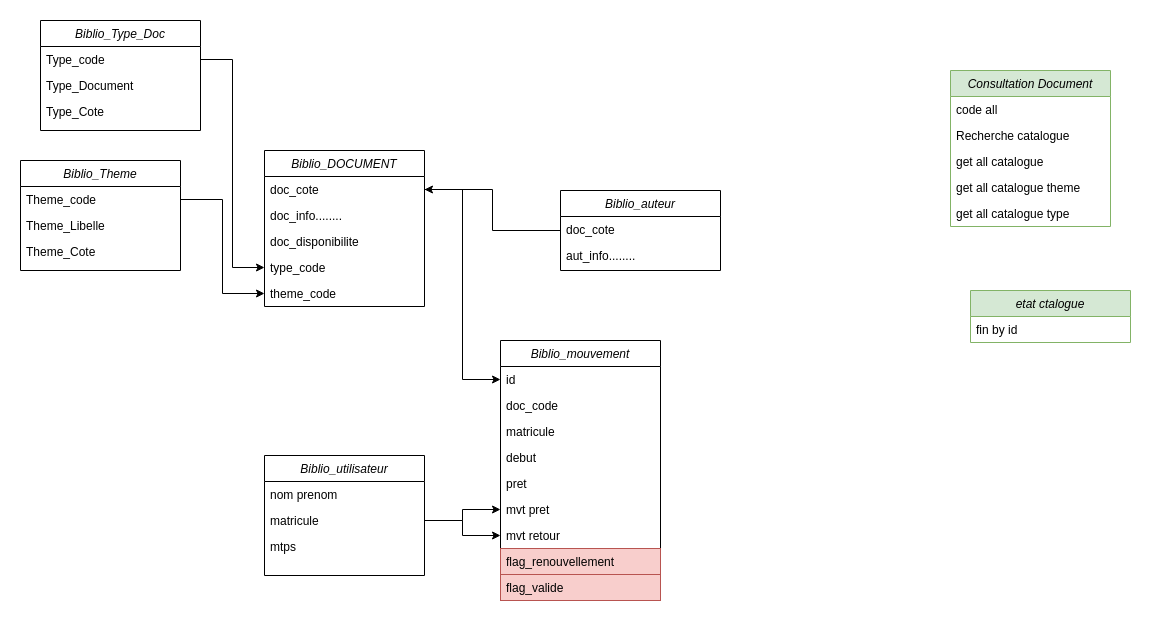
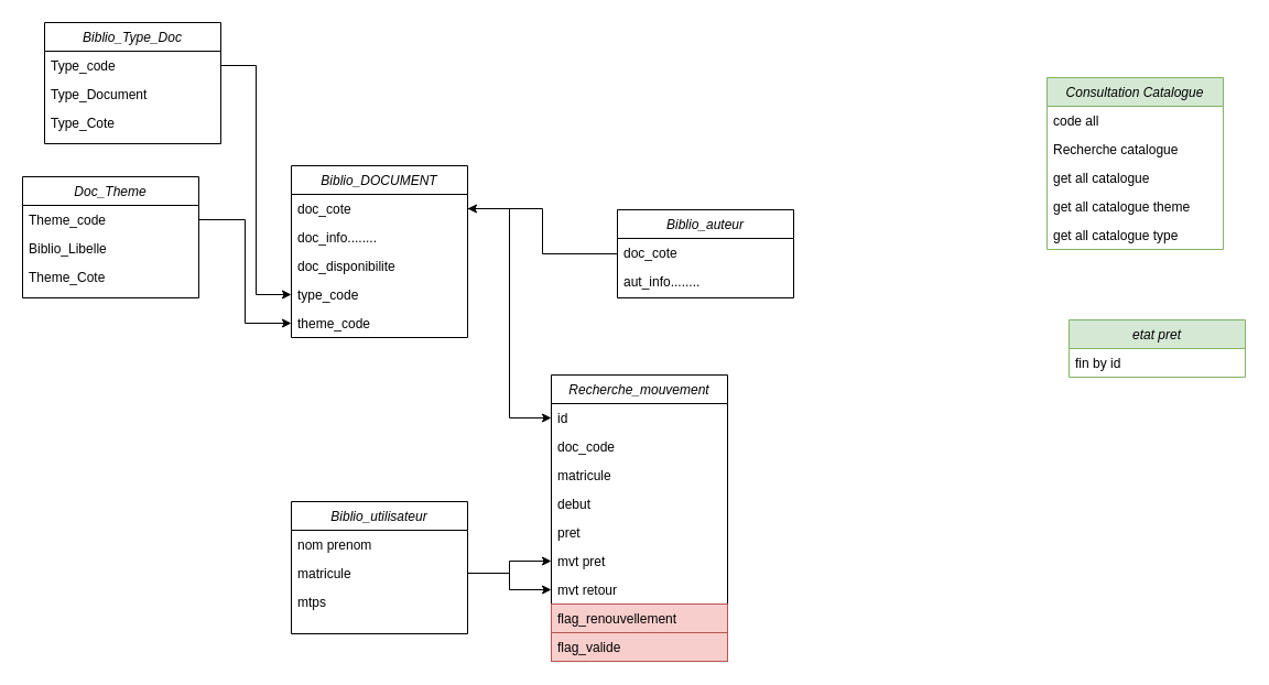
  <mxCell id="0" />
  <mxCell id="1" parent="0" />
  <mxCell id="2" value="Biblio_Type_Doc" style="swimlane;fontStyle=2;align=center;verticalAlign=top;childLayout=stackLayout;horizontal=1;startSize=26;horizontalStack=0;resizeParent=1;resizeLast=0;collapsible=1;marginBottom=0;rounded=0;shadow=0;strokeWidth=1;" parent="1" vertex="1"><mxGeometry x="40" y="20" width="160" height="110" as="geometry"><mxRectangle x="230" y="140" width="160" height="26" as="alternateBounds" /></mxGeometry></mxCell>
  <mxCell id="3" value="Type_code" style="text;align=left;verticalAlign=top;spacingLeft=4;spacingRight=4;overflow=hidden;rotatable=0;points=[[0,0.5],[1,0.5]];portConstraint=eastwest;" parent="2" vertex="1"><mxGeometry y="26" width="160" height="26" as="geometry" /></mxCell>
  <mxCell id="4" value="Type_Document" style="text;align=left;verticalAlign=top;spacingLeft=4;spacingRight=4;overflow=hidden;rotatable=0;points=[[0,0.5],[1,0.5]];portConstraint=eastwest;rounded=0;shadow=0;html=0;" parent="2" vertex="1"><mxGeometry y="52" width="160" height="26" as="geometry" /></mxCell>
  <mxCell id="5" value="Type_Cote" style="text;align=left;verticalAlign=top;spacingLeft=4;spacingRight=4;overflow=hidden;rotatable=0;points=[[0,0.5],[1,0.5]];portConstraint=eastwest;rounded=0;shadow=0;html=0;" parent="2" vertex="1"><mxGeometry y="78" width="160" height="26" as="geometry" /></mxCell>
- <mxCell id="6" value="Biblio_Theme" style="swimlane;fontStyle=2;align=center;verticalAlign=top;childLayout=stackLayout;horizontal=1;startSize=26;horizontalStack=0;resizeParent=1;resizeLast=0;collapsible=1;marginBottom=0;rounded=0;shadow=0;strokeWidth=1;" parent="1" vertex="1"><mxGeometry x="20" y="160" width="160" height="110" as="geometry"><mxRectangle x="230" y="140" width="160" height="26" as="alternateBounds" /></mxGeometry></mxCell>
+ <mxCell id="6" value="Doc_Theme" style="swimlane;fontStyle=2;align=center;verticalAlign=top;childLayout=stackLayout;horizontal=1;startSize=26;horizontalStack=0;resizeParent=1;resizeLast=0;collapsible=1;marginBottom=0;rounded=0;shadow=0;strokeWidth=1;" parent="1" vertex="1"><mxGeometry x="20" y="160" width="160" height="110" as="geometry"><mxRectangle x="230" y="140" width="160" height="26" as="alternateBounds" /></mxGeometry></mxCell>
  <mxCell id="7" value="Theme_code" style="text;align=left;verticalAlign=top;spacingLeft=4;spacingRight=4;overflow=hidden;rotatable=0;points=[[0,0.5],[1,0.5]];portConstraint=eastwest;" parent="6" vertex="1"><mxGeometry y="26" width="160" height="26" as="geometry" /></mxCell>
- <mxCell id="8" value="Theme_Libelle" style="text;align=left;verticalAlign=top;spacingLeft=4;spacingRight=4;overflow=hidden;rotatable=0;points=[[0,0.5],[1,0.5]];portConstraint=eastwest;rounded=0;shadow=0;html=0;" parent="6" vertex="1"><mxGeometry y="52" width="160" height="26" as="geometry" /></mxCell>
+ <mxCell id="8" value="Biblio_Libelle" style="text;align=left;verticalAlign=top;spacingLeft=4;spacingRight=4;overflow=hidden;rotatable=0;points=[[0,0.5],[1,0.5]];portConstraint=eastwest;rounded=0;shadow=0;html=0;" parent="6" vertex="1"><mxGeometry y="52" width="160" height="26" as="geometry" /></mxCell>
  <mxCell id="9" value="Theme_Cote" style="text;align=left;verticalAlign=top;spacingLeft=4;spacingRight=4;overflow=hidden;rotatable=0;points=[[0,0.5],[1,0.5]];portConstraint=eastwest;rounded=0;shadow=0;html=0;" parent="6" vertex="1"><mxGeometry y="78" width="160" height="26" as="geometry" /></mxCell>
  <mxCell id="10" value="Biblio_DOCUMENT" style="swimlane;fontStyle=2;align=center;verticalAlign=top;childLayout=stackLayout;horizontal=1;startSize=26;horizontalStack=0;resizeParent=1;resizeLast=0;collapsible=1;marginBottom=0;rounded=0;shadow=0;strokeWidth=1;" vertex="1" parent="1"><mxGeometry x="264" y="150" width="160" height="156" as="geometry"><mxRectangle x="230" y="140" width="160" height="26" as="alternateBounds" /></mxGeometry></mxCell>
  <mxCell id="11" value="doc_cote" style="text;align=left;verticalAlign=top;spacingLeft=4;spacingRight=4;overflow=hidden;rotatable=0;points=[[0,0.5],[1,0.5]];portConstraint=eastwest;" vertex="1" parent="10"><mxGeometry y="26" width="160" height="26" as="geometry" /></mxCell>
  <mxCell id="12" value="doc_info........" style="text;align=left;verticalAlign=top;spacingLeft=4;spacingRight=4;overflow=hidden;rotatable=0;points=[[0,0.5],[1,0.5]];portConstraint=eastwest;rounded=0;shadow=0;html=0;" vertex="1" parent="10"><mxGeometry y="52" width="160" height="26" as="geometry" /></mxCell>
  <mxCell id="13" value="doc_disponibilite" style="text;align=left;verticalAlign=top;spacingLeft=4;spacingRight=4;overflow=hidden;rotatable=0;points=[[0,0.5],[1,0.5]];portConstraint=eastwest;rounded=0;shadow=0;html=0;" vertex="1" parent="10"><mxGeometry y="78" width="160" height="26" as="geometry" /></mxCell>
  <mxCell id="14" value="type_code" style="text;align=left;verticalAlign=top;spacingLeft=4;spacingRight=4;overflow=hidden;rotatable=0;points=[[0,0.5],[1,0.5]];portConstraint=eastwest;rounded=0;shadow=0;html=0;" vertex="1" parent="10"><mxGeometry y="104" width="160" height="26" as="geometry" /></mxCell>
  <mxCell id="15" value="theme_code" style="text;align=left;verticalAlign=top;spacingLeft=4;spacingRight=4;overflow=hidden;rotatable=0;points=[[0,0.5],[1,0.5]];portConstraint=eastwest;rounded=0;shadow=0;html=0;" vertex="1" parent="10"><mxGeometry y="130" width="160" height="26" as="geometry" /></mxCell>
  <mxCell id="16" style="edgeStyle=orthogonalEdgeStyle;rounded=0;orthogonalLoop=1;jettySize=auto;html=1;" edge="1" parent="1" source="17" target="11"><mxGeometry relative="1" as="geometry" /></mxCell>
  <mxCell id="17" value="Biblio_auteur" style="swimlane;fontStyle=2;align=center;verticalAlign=top;childLayout=stackLayout;horizontal=1;startSize=26;horizontalStack=0;resizeParent=1;resizeLast=0;collapsible=1;marginBottom=0;rounded=0;shadow=0;strokeWidth=1;" vertex="1" parent="1"><mxGeometry x="560" y="190" width="160" height="80" as="geometry"><mxRectangle x="230" y="140" width="160" height="26" as="alternateBounds" /></mxGeometry></mxCell>
  <mxCell id="18" value="doc_cote" style="text;align=left;verticalAlign=top;spacingLeft=4;spacingRight=4;overflow=hidden;rotatable=0;points=[[0,0.5],[1,0.5]];portConstraint=eastwest;" vertex="1" parent="17"><mxGeometry y="26" width="160" height="26" as="geometry" /></mxCell>
  <mxCell id="19" value="aut_info........" style="text;align=left;verticalAlign=top;spacingLeft=4;spacingRight=4;overflow=hidden;rotatable=0;points=[[0,0.5],[1,0.5]];portConstraint=eastwest;rounded=0;shadow=0;html=0;" vertex="1" parent="17"><mxGeometry y="52" width="160" height="26" as="geometry" /></mxCell>
  <mxCell id="20" style="edgeStyle=orthogonalEdgeStyle;rounded=0;orthogonalLoop=1;jettySize=auto;html=1;entryX=0;entryY=0.5;entryDx=0;entryDy=0;" edge="1" parent="1" source="3" target="14"><mxGeometry relative="1" as="geometry" /></mxCell>
  <mxCell id="21" style="edgeStyle=orthogonalEdgeStyle;rounded=0;orthogonalLoop=1;jettySize=auto;html=1;entryX=0;entryY=0.5;entryDx=0;entryDy=0;" edge="1" parent="1" source="7" target="15"><mxGeometry relative="1" as="geometry" /></mxCell>
- <mxCell id="22" value="Biblio_mouvement" style="swimlane;fontStyle=2;align=center;verticalAlign=top;childLayout=stackLayout;horizontal=1;startSize=26;horizontalStack=0;resizeParent=1;resizeLast=0;collapsible=1;marginBottom=0;rounded=0;shadow=0;strokeWidth=1;" vertex="1" parent="1"><mxGeometry x="500" y="340" width="160" height="260" as="geometry"><mxRectangle x="230" y="140" width="160" height="26" as="alternateBounds" /></mxGeometry></mxCell>
+ <mxCell id="22" value="Recherche_mouvement" style="swimlane;fontStyle=2;align=center;verticalAlign=top;childLayout=stackLayout;horizontal=1;startSize=26;horizontalStack=0;resizeParent=1;resizeLast=0;collapsible=1;marginBottom=0;rounded=0;shadow=0;strokeWidth=1;" vertex="1" parent="1"><mxGeometry x="500" y="340" width="160" height="260" as="geometry"><mxRectangle x="230" y="140" width="160" height="26" as="alternateBounds" /></mxGeometry></mxCell>
  <mxCell id="23" value="id" style="text;align=left;verticalAlign=top;spacingLeft=4;spacingRight=4;overflow=hidden;rotatable=0;points=[[0,0.5],[1,0.5]];portConstraint=eastwest;" vertex="1" parent="22"><mxGeometry y="26" width="160" height="26" as="geometry" /></mxCell>
  <mxCell id="24" value="doc_code" style="text;align=left;verticalAlign=top;spacingLeft=4;spacingRight=4;overflow=hidden;rotatable=0;points=[[0,0.5],[1,0.5]];portConstraint=eastwest;rounded=0;shadow=0;html=0;" vertex="1" parent="22"><mxGeometry y="52" width="160" height="26" as="geometry" /></mxCell>
  <mxCell id="25" value="matricule" style="text;align=left;verticalAlign=top;spacingLeft=4;spacingRight=4;overflow=hidden;rotatable=0;points=[[0,0.5],[1,0.5]];portConstraint=eastwest;rounded=0;shadow=0;html=0;" vertex="1" parent="22"><mxGeometry y="78" width="160" height="26" as="geometry" /></mxCell>
  <mxCell id="26" value="debut" style="text;align=left;verticalAlign=top;spacingLeft=4;spacingRight=4;overflow=hidden;rotatable=0;points=[[0,0.5],[1,0.5]];portConstraint=eastwest;rounded=0;shadow=0;html=0;" vertex="1" parent="22"><mxGeometry y="104" width="160" height="26" as="geometry" /></mxCell>
  <mxCell id="27" value="pret" style="text;align=left;verticalAlign=top;spacingLeft=4;spacingRight=4;overflow=hidden;rotatable=0;points=[[0,0.5],[1,0.5]];portConstraint=eastwest;rounded=0;shadow=0;html=0;" vertex="1" parent="22"><mxGeometry y="130" width="160" height="26" as="geometry" /></mxCell>
  <mxCell id="28" value="mvt pret" style="text;align=left;verticalAlign=top;spacingLeft=4;spacingRight=4;overflow=hidden;rotatable=0;points=[[0,0.5],[1,0.5]];portConstraint=eastwest;rounded=0;shadow=0;html=0;" vertex="1" parent="22"><mxGeometry y="156" width="160" height="26" as="geometry" /></mxCell>
  <mxCell id="29" value="mvt retour" style="text;align=left;verticalAlign=top;spacingLeft=4;spacingRight=4;overflow=hidden;rotatable=0;points=[[0,0.5],[1,0.5]];portConstraint=eastwest;rounded=0;shadow=0;html=0;" vertex="1" parent="22"><mxGeometry y="182" width="160" height="26" as="geometry" /></mxCell>
  <mxCell id="30" value="flag_renouvellement" style="text;align=left;verticalAlign=top;spacingLeft=4;spacingRight=4;overflow=hidden;rotatable=0;points=[[0,0.5],[1,0.5]];portConstraint=eastwest;rounded=0;shadow=0;html=0;fillColor=#f8cecc;strokeColor=#b85450;" vertex="1" parent="22"><mxGeometry y="208" width="160" height="26" as="geometry" /></mxCell>
  <mxCell id="31" value="flag_valide" style="text;align=left;verticalAlign=top;spacingLeft=4;spacingRight=4;overflow=hidden;rotatable=0;points=[[0,0.5],[1,0.5]];portConstraint=eastwest;rounded=0;shadow=0;html=0;fillColor=#f8cecc;strokeColor=#b85450;" vertex="1" parent="22"><mxGeometry y="234" width="160" height="26" as="geometry" /></mxCell>
  <mxCell id="32" style="edgeStyle=orthogonalEdgeStyle;rounded=0;orthogonalLoop=1;jettySize=auto;html=1;" edge="1" parent="1" source="11" target="23"><mxGeometry relative="1" as="geometry" /></mxCell>
  <mxCell id="33" value="Biblio_utilisateur" style="swimlane;fontStyle=2;align=center;verticalAlign=top;childLayout=stackLayout;horizontal=1;startSize=26;horizontalStack=0;resizeParent=1;resizeLast=0;collapsible=1;marginBottom=0;rounded=0;shadow=0;strokeWidth=1;" vertex="1" parent="1"><mxGeometry x="264" y="455" width="160" height="120" as="geometry"><mxRectangle x="230" y="140" width="160" height="26" as="alternateBounds" /></mxGeometry></mxCell>
  <mxCell id="34" value="nom prenom" style="text;align=left;verticalAlign=top;spacingLeft=4;spacingRight=4;overflow=hidden;rotatable=0;points=[[0,0.5],[1,0.5]];portConstraint=eastwest;rounded=0;shadow=0;html=0;" vertex="1" parent="33"><mxGeometry y="26" width="160" height="26" as="geometry" /></mxCell>
  <mxCell id="35" value="matricule" style="text;align=left;verticalAlign=top;spacingLeft=4;spacingRight=4;overflow=hidden;rotatable=0;points=[[0,0.5],[1,0.5]];portConstraint=eastwest;" vertex="1" parent="33"><mxGeometry y="52" width="160" height="26" as="geometry" /></mxCell>
  <mxCell id="36" value="mtps" style="text;align=left;verticalAlign=top;spacingLeft=4;spacingRight=4;overflow=hidden;rotatable=0;points=[[0,0.5],[1,0.5]];portConstraint=eastwest;rounded=0;shadow=0;html=0;" vertex="1" parent="33"><mxGeometry y="78" width="160" height="26" as="geometry" /></mxCell>
  <mxCell id="37" style="edgeStyle=orthogonalEdgeStyle;rounded=0;orthogonalLoop=1;jettySize=auto;html=1;" edge="1" parent="1" source="35" target="28"><mxGeometry relative="1" as="geometry" /></mxCell>
  <mxCell id="38" style="edgeStyle=orthogonalEdgeStyle;rounded=0;orthogonalLoop=1;jettySize=auto;html=1;" edge="1" parent="1" source="35" target="29"><mxGeometry relative="1" as="geometry" /></mxCell>
- <mxCell id="39" value="Consultation Document" style="swimlane;fontStyle=2;align=center;verticalAlign=top;childLayout=stackLayout;horizontal=1;startSize=26;horizontalStack=0;resizeParent=1;resizeLast=0;collapsible=1;marginBottom=0;rounded=0;shadow=0;strokeWidth=1;fillColor=#d5e8d4;strokeColor=#82b366;" vertex="1" parent="1"><mxGeometry x="950" y="70" width="160" height="156" as="geometry"><mxRectangle x="230" y="140" width="160" height="26" as="alternateBounds" /></mxGeometry></mxCell>
+ <mxCell id="39" value="Consultation Catalogue" style="swimlane;fontStyle=2;align=center;verticalAlign=top;childLayout=stackLayout;horizontal=1;startSize=26;horizontalStack=0;resizeParent=1;resizeLast=0;collapsible=1;marginBottom=0;rounded=0;shadow=0;strokeWidth=1;fillColor=#d5e8d4;strokeColor=#82b366;" vertex="1" parent="1"><mxGeometry x="950" y="70" width="160" height="156" as="geometry"><mxRectangle x="230" y="140" width="160" height="26" as="alternateBounds" /></mxGeometry></mxCell>
  <mxCell id="40" value="code all" style="text;align=left;verticalAlign=top;spacingLeft=4;spacingRight=4;overflow=hidden;rotatable=0;points=[[0,0.5],[1,0.5]];portConstraint=eastwest;" vertex="1" parent="39"><mxGeometry y="26" width="160" height="26" as="geometry" /></mxCell>
  <mxCell id="41" value="Recherche catalogue" style="text;align=left;verticalAlign=top;spacingLeft=4;spacingRight=4;overflow=hidden;rotatable=0;points=[[0,0.5],[1,0.5]];portConstraint=eastwest;rounded=0;shadow=0;html=0;" vertex="1" parent="39"><mxGeometry y="52" width="160" height="26" as="geometry" /></mxCell>
  <mxCell id="42" value="get all catalogue" style="text;align=left;verticalAlign=top;spacingLeft=4;spacingRight=4;overflow=hidden;rotatable=0;points=[[0,0.5],[1,0.5]];portConstraint=eastwest;rounded=0;shadow=0;html=0;" vertex="1" parent="39"><mxGeometry y="78" width="160" height="26" as="geometry" /></mxCell>
  <mxCell id="43" value="get all catalogue theme" style="text;align=left;verticalAlign=top;spacingLeft=4;spacingRight=4;overflow=hidden;rotatable=0;points=[[0,0.5],[1,0.5]];portConstraint=eastwest;rounded=0;shadow=0;html=0;" vertex="1" parent="39"><mxGeometry y="104" width="160" height="26" as="geometry" /></mxCell>
  <mxCell id="44" value="get all catalogue type" style="text;align=left;verticalAlign=top;spacingLeft=4;spacingRight=4;overflow=hidden;rotatable=0;points=[[0,0.5],[1,0.5]];portConstraint=eastwest;rounded=0;shadow=0;html=0;" vertex="1" parent="39"><mxGeometry y="130" width="160" height="26" as="geometry" /></mxCell>
- <mxCell id="45" value="etat ctalogue" style="swimlane;fontStyle=2;align=center;verticalAlign=top;childLayout=stackLayout;horizontal=1;startSize=26;horizontalStack=0;resizeParent=1;resizeLast=0;collapsible=1;marginBottom=0;rounded=0;shadow=0;strokeWidth=1;fillColor=#d5e8d4;strokeColor=#82b366;" vertex="1" parent="1"><mxGeometry x="970" y="290" width="160" height="52" as="geometry"><mxRectangle x="230" y="140" width="160" height="26" as="alternateBounds" /></mxGeometry></mxCell>
+ <mxCell id="45" value="etat pret" style="swimlane;fontStyle=2;align=center;verticalAlign=top;childLayout=stackLayout;horizontal=1;startSize=26;horizontalStack=0;resizeParent=1;resizeLast=0;collapsible=1;marginBottom=0;rounded=0;shadow=0;strokeWidth=1;fillColor=#d5e8d4;strokeColor=#82b366;" vertex="1" parent="1"><mxGeometry x="970" y="290" width="160" height="52" as="geometry"><mxRectangle x="230" y="140" width="160" height="26" as="alternateBounds" /></mxGeometry></mxCell>
  <mxCell id="46" value="fin by id" style="text;align=left;verticalAlign=top;spacingLeft=4;spacingRight=4;overflow=hidden;rotatable=0;points=[[0,0.5],[1,0.5]];portConstraint=eastwest;" vertex="1" parent="45"><mxGeometry y="26" width="160" height="26" as="geometry" /></mxCell>
